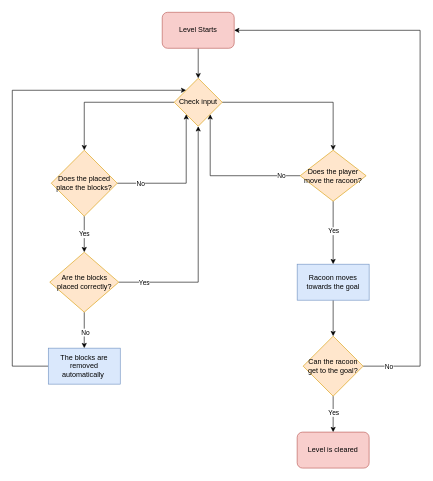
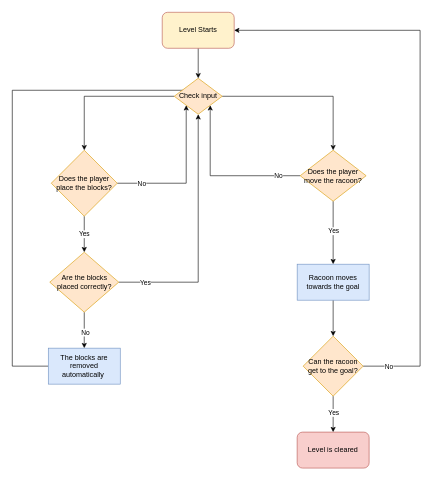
  <mxCell id="0" />
  <mxCell id="1" parent="0" />
  <mxCell id="2" style="edgeStyle=orthogonalEdgeStyle;rounded=0;orthogonalLoop=1;jettySize=auto;html=1;exitX=0.5;exitY=1;exitDx=0;exitDy=0;entryX=0.5;entryY=0;entryDx=0;entryDy=0;" edge="1" parent="1" source="3" target="30"><mxGeometry relative="1" as="geometry"><mxPoint x="330" y="140" as="targetPoint" /></mxGeometry></mxCell>
- <mxCell id="3" value="Level Starts" style="rounded=1;whiteSpace=wrap;html=1;fillColor=#f8cecc;strokeColor=#b85450;" vertex="1" parent="1"><mxGeometry x="270" y="20" width="120" height="60" as="geometry" /></mxCell>
+ <mxCell id="3" value="Level Starts" style="rounded=1;whiteSpace=wrap;html=1;fillColor=#fff2cc;strokeColor=#b85450;" vertex="1" parent="1"><mxGeometry x="270" y="20" width="120" height="60" as="geometry" /></mxCell>
  <mxCell id="4" style="edgeStyle=orthogonalEdgeStyle;rounded=0;orthogonalLoop=1;jettySize=auto;html=1;exitX=0;exitY=0.5;exitDx=0;exitDy=0;entryX=0.5;entryY=0;entryDx=0;entryDy=0;" edge="1" parent="1" source="30" target="22"><mxGeometry relative="1" as="geometry"><mxPoint x="270" y="185" as="sourcePoint" /></mxGeometry></mxCell>
  <mxCell id="5" style="edgeStyle=orthogonalEdgeStyle;rounded=0;orthogonalLoop=1;jettySize=auto;html=1;exitX=1;exitY=0.5;exitDx=0;exitDy=0;entryX=0.5;entryY=0;entryDx=0;entryDy=0;" edge="1" parent="1" source="30" target="10"><mxGeometry relative="1" as="geometry"><mxPoint x="390" y="185" as="sourcePoint" /></mxGeometry></mxCell>
  <mxCell id="6" style="edgeStyle=orthogonalEdgeStyle;rounded=0;orthogonalLoop=1;jettySize=auto;html=1;exitX=0;exitY=0.5;exitDx=0;exitDy=0;entryX=1;entryY=1;entryDx=0;entryDy=0;" edge="1" parent="1" source="10" target="30"><mxGeometry relative="1" as="geometry"><mxPoint x="360" y="200" as="targetPoint" /></mxGeometry></mxCell>
  <mxCell id="7" value="No" style="edgeLabel;html=1;align=center;verticalAlign=middle;resizable=0;points=[];" connectable="0" vertex="1" parent="6"><mxGeometry x="-0.313" y="1" relative="1" as="geometry"><mxPoint x="55" y="-1" as="offset" /></mxGeometry></mxCell>
  <mxCell id="8" style="edgeStyle=orthogonalEdgeStyle;rounded=0;orthogonalLoop=1;jettySize=auto;html=1;exitX=0.5;exitY=1;exitDx=0;exitDy=0;entryX=0.5;entryY=0;entryDx=0;entryDy=0;" edge="1" parent="1" source="10" target="12"><mxGeometry relative="1" as="geometry" /></mxCell>
  <mxCell id="9" value="Yes" style="edgeLabel;html=1;align=center;verticalAlign=middle;resizable=0;points=[];" connectable="0" vertex="1" parent="8"><mxGeometry x="-0.075" relative="1" as="geometry"><mxPoint as="offset" /></mxGeometry></mxCell>
  <mxCell id="10" value="Does the player move the racoon?" style="rhombus;whiteSpace=wrap;html=1;fillColor=#ffe6cc;strokeColor=#d79b00;" vertex="1" parent="1"><mxGeometry x="500" y="250" width="110" height="85" as="geometry" /></mxCell>
  <mxCell id="11" style="edgeStyle=orthogonalEdgeStyle;rounded=0;orthogonalLoop=1;jettySize=auto;html=1;exitX=0.5;exitY=1;exitDx=0;exitDy=0;entryX=0.5;entryY=0;entryDx=0;entryDy=0;" edge="1" parent="1" source="12" target="17"><mxGeometry relative="1" as="geometry" /></mxCell>
  <mxCell id="12" value="Racoon moves towards the goal" style="rounded=0;whiteSpace=wrap;html=1;fillColor=#dae8fc;strokeColor=#6c8ebf;" vertex="1" parent="1"><mxGeometry x="495" y="440" width="120" height="60" as="geometry" /></mxCell>
  <mxCell id="13" style="edgeStyle=orthogonalEdgeStyle;rounded=0;orthogonalLoop=1;jettySize=auto;html=1;exitX=0.5;exitY=1;exitDx=0;exitDy=0;entryX=0.5;entryY=0;entryDx=0;entryDy=0;" edge="1" parent="1" source="17" target="18"><mxGeometry relative="1" as="geometry" /></mxCell>
  <mxCell id="14" value="Yes" style="edgeLabel;html=1;align=center;verticalAlign=middle;resizable=0;points=[];" connectable="0" vertex="1" parent="13"><mxGeometry x="-0.108" relative="1" as="geometry"><mxPoint as="offset" /></mxGeometry></mxCell>
  <mxCell id="15" style="edgeStyle=orthogonalEdgeStyle;rounded=0;orthogonalLoop=1;jettySize=auto;html=1;exitX=1;exitY=0.5;exitDx=0;exitDy=0;entryX=1;entryY=0.5;entryDx=0;entryDy=0;" edge="1" parent="1" source="17" target="3"><mxGeometry relative="1" as="geometry"><Array as="points"><mxPoint x="700" y="610" /><mxPoint x="700" y="50" /></Array></mxGeometry></mxCell>
  <mxCell id="16" value="No" style="edgeLabel;html=1;align=center;verticalAlign=middle;resizable=0;points=[];" connectable="0" vertex="1" parent="15"><mxGeometry x="-0.913" y="-2" relative="1" as="geometry"><mxPoint y="-2" as="offset" /></mxGeometry></mxCell>
  <mxCell id="17" value="Can the racoon get to the goal?" style="rhombus;whiteSpace=wrap;html=1;fillColor=#ffe6cc;strokeColor=#d79b00;" vertex="1" parent="1"><mxGeometry x="505" y="560" width="100" height="100" as="geometry" /></mxCell>
  <mxCell id="18" value="Level is cleared" style="rounded=1;whiteSpace=wrap;html=1;fillColor=#f8cecc;strokeColor=#b85450;" vertex="1" parent="1"><mxGeometry x="495" y="720" width="120" height="60" as="geometry" /></mxCell>
  <mxCell id="19" value="Yes" style="edgeStyle=orthogonalEdgeStyle;rounded=0;orthogonalLoop=1;jettySize=auto;html=1;exitX=0.5;exitY=1;exitDx=0;exitDy=0;entryX=0.5;entryY=0;entryDx=0;entryDy=0;" edge="1" parent="1" source="22" target="27"><mxGeometry relative="1" as="geometry" /></mxCell>
  <mxCell id="20" style="edgeStyle=orthogonalEdgeStyle;rounded=0;orthogonalLoop=1;jettySize=auto;html=1;exitX=1;exitY=0.5;exitDx=0;exitDy=0;entryX=0;entryY=1;entryDx=0;entryDy=0;" edge="1" parent="1" source="22" target="30"><mxGeometry relative="1" as="geometry"><mxPoint x="300" y="200" as="targetPoint" /></mxGeometry></mxCell>
  <mxCell id="21" value="No" style="edgeLabel;html=1;align=center;verticalAlign=middle;resizable=0;points=[];" connectable="0" vertex="1" parent="20"><mxGeometry x="-0.681" y="-3" relative="1" as="geometry"><mxPoint x="1" y="-3" as="offset" /></mxGeometry></mxCell>
- <mxCell id="22" value="Does the placed place the blocks?" style="rhombus;whiteSpace=wrap;html=1;fillColor=#ffe6cc;strokeColor=#d79b00;" vertex="1" parent="1"><mxGeometry x="85" y="250" width="110" height="110" as="geometry" /></mxCell>
+ <mxCell id="22" value="Does the player place the blocks?" style="rhombus;whiteSpace=wrap;html=1;fillColor=#ffe6cc;strokeColor=#d79b00;" vertex="1" parent="1"><mxGeometry x="85" y="250" width="110" height="110" as="geometry" /></mxCell>
  <mxCell id="23" style="edgeStyle=orthogonalEdgeStyle;rounded=0;orthogonalLoop=1;jettySize=auto;html=1;exitX=0.5;exitY=1;exitDx=0;exitDy=0;entryX=0.5;entryY=0;entryDx=0;entryDy=0;" edge="1" parent="1" source="27" target="29"><mxGeometry relative="1" as="geometry" /></mxCell>
  <mxCell id="24" value="No" style="edgeLabel;html=1;align=center;verticalAlign=middle;resizable=0;points=[];" connectable="0" vertex="1" parent="23"><mxGeometry x="0.1" y="1" relative="1" as="geometry"><mxPoint as="offset" /></mxGeometry></mxCell>
  <mxCell id="25" style="edgeStyle=orthogonalEdgeStyle;rounded=0;orthogonalLoop=1;jettySize=auto;html=1;exitX=1;exitY=0.5;exitDx=0;exitDy=0;entryX=0.5;entryY=1;entryDx=0;entryDy=0;" edge="1" parent="1" source="27" target="30"><mxGeometry relative="1" as="geometry"><mxPoint x="330" y="200" as="targetPoint" /></mxGeometry></mxCell>
  <mxCell id="26" value="Yes" style="edgeLabel;html=1;align=center;verticalAlign=middle;resizable=0;points=[];" connectable="0" vertex="1" parent="25"><mxGeometry x="-0.84" y="-4" relative="1" as="geometry"><mxPoint x="11" y="-4" as="offset" /></mxGeometry></mxCell>
  <mxCell id="27" value="Are the blocks placed correctly?" style="rhombus;whiteSpace=wrap;html=1;fillColor=#ffe6cc;strokeColor=#d79b00;" vertex="1" parent="1"><mxGeometry x="82.5" y="420" width="115" height="100" as="geometry" /></mxCell>
  <mxCell id="28" style="edgeStyle=orthogonalEdgeStyle;rounded=0;orthogonalLoop=1;jettySize=auto;html=1;exitX=0;exitY=0.5;exitDx=0;exitDy=0;entryX=0;entryY=0;entryDx=0;entryDy=0;" edge="1" parent="1" source="29" target="30"><mxGeometry relative="1" as="geometry"><mxPoint x="270" y="155" as="targetPoint" /><Array as="points"><mxPoint x="20" y="610" /><mxPoint x="20" y="150" /></Array></mxGeometry></mxCell>
  <mxCell id="29" value="The blocks are removed automatically&amp;nbsp;" style="rounded=0;whiteSpace=wrap;html=1;fillColor=#dae8fc;strokeColor=#6c8ebf;" vertex="1" parent="1"><mxGeometry x="80" y="580" width="120" height="60" as="geometry" /></mxCell>
- <mxCell id="30" value="Check input" style="rhombus;whiteSpace=wrap;html=1;fillColor=#ffe6cc;strokeColor=#d79b00;" vertex="1" parent="1"><mxGeometry x="290" y="130" width="80" height="80" as="geometry" /></mxCell>
+ <mxCell id="30" value="Check input" style="rhombus;whiteSpace=wrap;html=1;fillColor=#ffe6cc;strokeColor=#d79b00;" vertex="1" parent="1"><mxGeometry x="290" y="130" width="80" height="60" as="geometry" /></mxCell>
